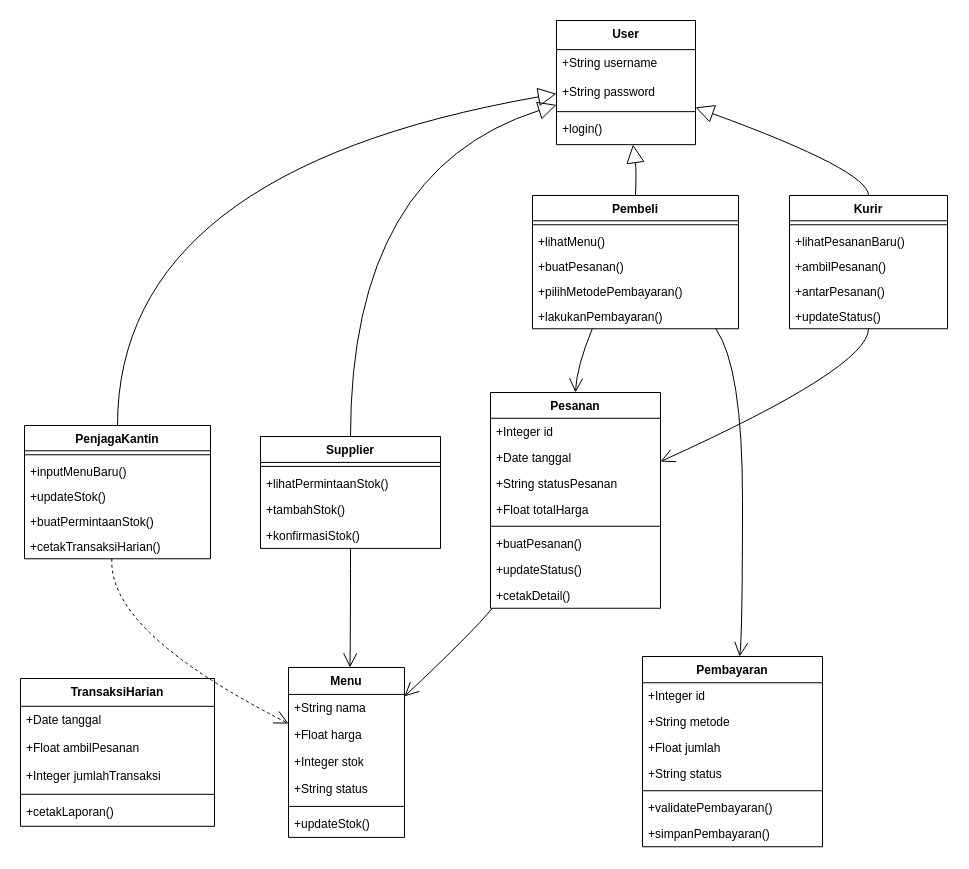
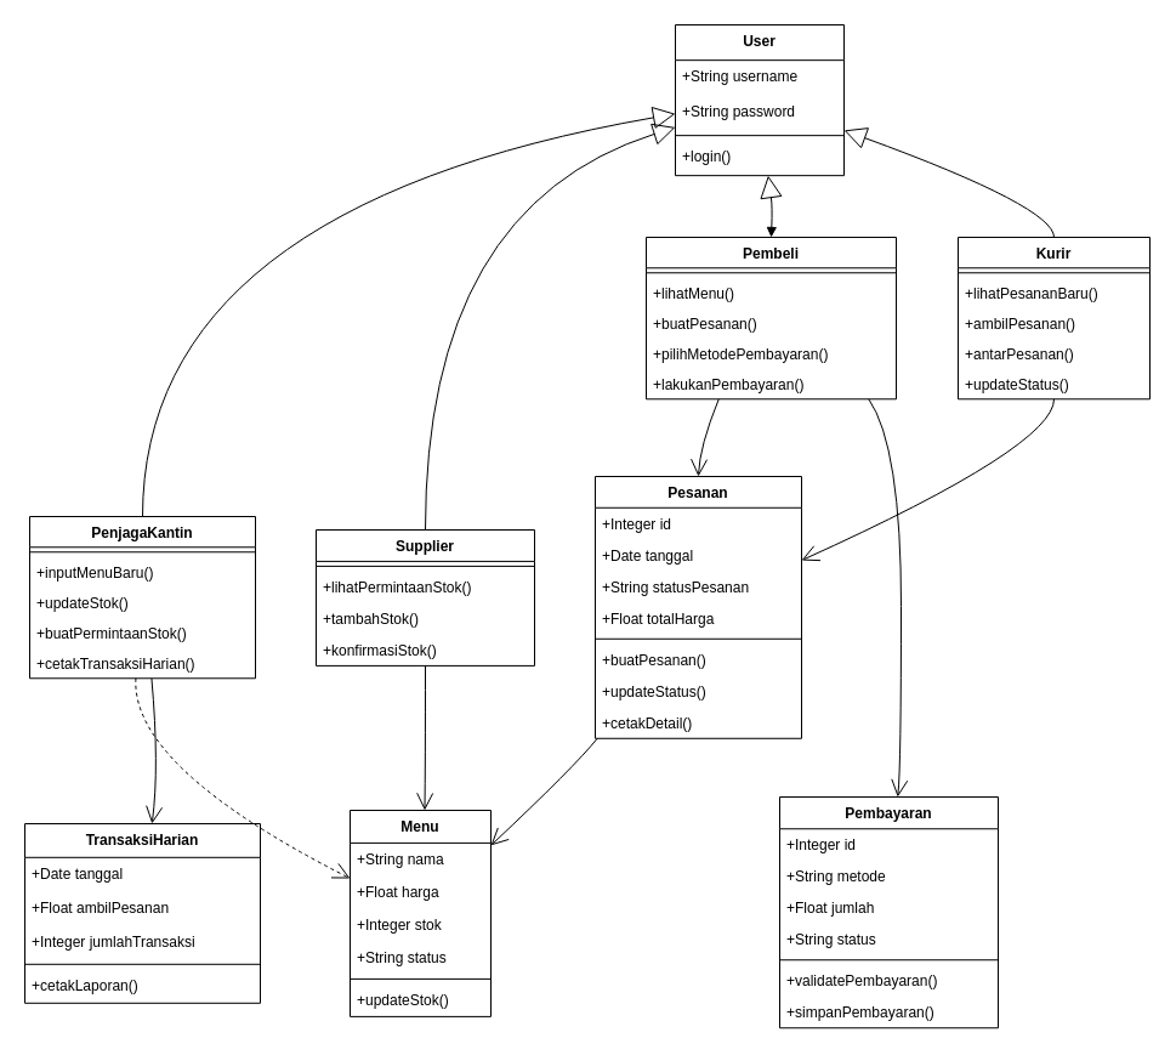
  <mxCell id="0" />
  <mxCell id="1" parent="0" />
  <mxCell id="2" value="User" style="swimlane;fontStyle=1;align=center;verticalAlign=top;childLayout=stackLayout;horizontal=1;startSize=29.15;horizontalStack=0;resizeParent=1;resizeParentMax=0;resizeLast=0;collapsible=0;marginBottom=0;" vertex="1" parent="1"><mxGeometry x="556" y="20" width="139" height="124.15" as="geometry" /></mxCell>
  <mxCell id="3" value="+String username" style="text;strokeColor=none;fillColor=none;align=left;verticalAlign=top;spacingLeft=4;spacingRight=4;overflow=hidden;rotatable=0;points=[[0,0.5],[1,0.5]];portConstraint=eastwest;" vertex="1" parent="2"><mxGeometry y="29.15" width="139" height="29" as="geometry" /></mxCell>
  <mxCell id="4" value="+String password" style="text;strokeColor=none;fillColor=none;align=left;verticalAlign=top;spacingLeft=4;spacingRight=4;overflow=hidden;rotatable=0;points=[[0,0.5],[1,0.5]];portConstraint=eastwest;" vertex="1" parent="2"><mxGeometry y="58.15" width="139" height="29" as="geometry" /></mxCell>
  <mxCell id="5" style="line;strokeWidth=1;fillColor=none;align=left;verticalAlign=middle;spacingTop=-1;spacingLeft=3;spacingRight=3;rotatable=0;labelPosition=right;points=[];portConstraint=eastwest;strokeColor=inherit;" vertex="1" parent="2"><mxGeometry y="87.15" width="139" height="8" as="geometry" /></mxCell>
  <mxCell id="6" value="+login()" style="text;strokeColor=none;fillColor=none;align=left;verticalAlign=top;spacingLeft=4;spacingRight=4;overflow=hidden;rotatable=0;points=[[0,0.5],[1,0.5]];portConstraint=eastwest;" vertex="1" parent="2"><mxGeometry y="95.15" width="139" height="29" as="geometry" /></mxCell>
  <mxCell id="7" value="PenjagaKantin" style="swimlane;fontStyle=1;align=center;verticalAlign=top;childLayout=stackLayout;horizontal=1;startSize=25.273;horizontalStack=0;resizeParent=1;resizeParentMax=0;resizeLast=0;collapsible=0;marginBottom=0;" vertex="1" parent="1"><mxGeometry x="24" y="425" width="186" height="133.273" as="geometry" /></mxCell>
  <mxCell id="8" style="line;strokeWidth=1;fillColor=none;align=left;verticalAlign=middle;spacingTop=-1;spacingLeft=3;spacingRight=3;rotatable=0;labelPosition=right;points=[];portConstraint=eastwest;strokeColor=inherit;" vertex="1" parent="7"><mxGeometry y="25.273" width="186" height="8" as="geometry" /></mxCell>
  <mxCell id="9" value="+inputMenuBaru()" style="text;strokeColor=none;fillColor=none;align=left;verticalAlign=top;spacingLeft=4;spacingRight=4;overflow=hidden;rotatable=0;points=[[0,0.5],[1,0.5]];portConstraint=eastwest;" vertex="1" parent="7"><mxGeometry y="33.273" width="186" height="25" as="geometry" /></mxCell>
  <mxCell id="10" value="+updateStok()" style="text;strokeColor=none;fillColor=none;align=left;verticalAlign=top;spacingLeft=4;spacingRight=4;overflow=hidden;rotatable=0;points=[[0,0.5],[1,0.5]];portConstraint=eastwest;" vertex="1" parent="7"><mxGeometry y="58.273" width="186" height="25" as="geometry" /></mxCell>
  <mxCell id="11" value="+buatPermintaanStok()" style="text;strokeColor=none;fillColor=none;align=left;verticalAlign=top;spacingLeft=4;spacingRight=4;overflow=hidden;rotatable=0;points=[[0,0.5],[1,0.5]];portConstraint=eastwest;" vertex="1" parent="7"><mxGeometry y="83.273" width="186" height="25" as="geometry" /></mxCell>
  <mxCell id="12" value="+cetakTransaksiHarian()" style="text;strokeColor=none;fillColor=none;align=left;verticalAlign=top;spacingLeft=4;spacingRight=4;overflow=hidden;rotatable=0;points=[[0,0.5],[1,0.5]];portConstraint=eastwest;" vertex="1" parent="7"><mxGeometry y="108.273" width="186" height="25" as="geometry" /></mxCell>
  <mxCell id="13" value="Supplier" style="swimlane;fontStyle=1;align=center;verticalAlign=top;childLayout=stackLayout;horizontal=1;startSize=25.911;horizontalStack=0;resizeParent=1;resizeParentMax=0;resizeLast=0;collapsible=0;marginBottom=0;" vertex="1" parent="1"><mxGeometry x="260" y="436" width="180" height="111.911" as="geometry" /></mxCell>
  <mxCell id="14" style="line;strokeWidth=1;fillColor=none;align=left;verticalAlign=middle;spacingTop=-1;spacingLeft=3;spacingRight=3;rotatable=0;labelPosition=right;points=[];portConstraint=eastwest;strokeColor=inherit;" vertex="1" parent="13"><mxGeometry y="25.911" width="180" height="8" as="geometry" /></mxCell>
  <mxCell id="15" value="+lihatPermintaanStok()" style="text;strokeColor=none;fillColor=none;align=left;verticalAlign=top;spacingLeft=4;spacingRight=4;overflow=hidden;rotatable=0;points=[[0,0.5],[1,0.5]];portConstraint=eastwest;" vertex="1" parent="13"><mxGeometry y="33.911" width="180" height="26" as="geometry" /></mxCell>
  <mxCell id="16" value="+tambahStok()" style="text;strokeColor=none;fillColor=none;align=left;verticalAlign=top;spacingLeft=4;spacingRight=4;overflow=hidden;rotatable=0;points=[[0,0.5],[1,0.5]];portConstraint=eastwest;" vertex="1" parent="13"><mxGeometry y="59.911" width="180" height="26" as="geometry" /></mxCell>
  <mxCell id="17" value="+konfirmasiStok()" style="text;strokeColor=none;fillColor=none;align=left;verticalAlign=top;spacingLeft=4;spacingRight=4;overflow=hidden;rotatable=0;points=[[0,0.5],[1,0.5]];portConstraint=eastwest;" vertex="1" parent="13"><mxGeometry y="85.911" width="180" height="26" as="geometry" /></mxCell>
  <mxCell id="18" value="Pembeli" style="swimlane;fontStyle=1;align=center;verticalAlign=top;childLayout=stackLayout;horizontal=1;startSize=25.273;horizontalStack=0;resizeParent=1;resizeParentMax=0;resizeLast=0;collapsible=0;marginBottom=0;" vertex="1" parent="1"><mxGeometry x="532" y="195" width="206" height="133.273" as="geometry" /></mxCell>
  <mxCell id="19" style="line;strokeWidth=1;fillColor=none;align=left;verticalAlign=middle;spacingTop=-1;spacingLeft=3;spacingRight=3;rotatable=0;labelPosition=right;points=[];portConstraint=eastwest;strokeColor=inherit;" vertex="1" parent="18"><mxGeometry y="25.273" width="206" height="8" as="geometry" /></mxCell>
  <mxCell id="20" value="+lihatMenu()" style="text;strokeColor=none;fillColor=none;align=left;verticalAlign=top;spacingLeft=4;spacingRight=4;overflow=hidden;rotatable=0;points=[[0,0.5],[1,0.5]];portConstraint=eastwest;" vertex="1" parent="18"><mxGeometry y="33.273" width="206" height="25" as="geometry" /></mxCell>
  <mxCell id="21" value="+buatPesanan()" style="text;strokeColor=none;fillColor=none;align=left;verticalAlign=top;spacingLeft=4;spacingRight=4;overflow=hidden;rotatable=0;points=[[0,0.5],[1,0.5]];portConstraint=eastwest;" vertex="1" parent="18"><mxGeometry y="58.273" width="206" height="25" as="geometry" /></mxCell>
  <mxCell id="22" value="+pilihMetodePembayaran()" style="text;strokeColor=none;fillColor=none;align=left;verticalAlign=top;spacingLeft=4;spacingRight=4;overflow=hidden;rotatable=0;points=[[0,0.5],[1,0.5]];portConstraint=eastwest;" vertex="1" parent="18"><mxGeometry y="83.273" width="206" height="25" as="geometry" /></mxCell>
  <mxCell id="23" value="+lakukanPembayaran()" style="text;strokeColor=none;fillColor=none;align=left;verticalAlign=top;spacingLeft=4;spacingRight=4;overflow=hidden;rotatable=0;points=[[0,0.5],[1,0.5]];portConstraint=eastwest;" vertex="1" parent="18"><mxGeometry y="108.273" width="206" height="25" as="geometry" /></mxCell>
  <mxCell id="24" value="Kurir" style="swimlane;fontStyle=1;align=center;verticalAlign=top;childLayout=stackLayout;horizontal=1;startSize=25.273;horizontalStack=0;resizeParent=1;resizeParentMax=0;resizeLast=0;collapsible=0;marginBottom=0;" vertex="1" parent="1"><mxGeometry x="789" y="195" width="158" height="133.273" as="geometry" /></mxCell>
  <mxCell id="25" style="line;strokeWidth=1;fillColor=none;align=left;verticalAlign=middle;spacingTop=-1;spacingLeft=3;spacingRight=3;rotatable=0;labelPosition=right;points=[];portConstraint=eastwest;strokeColor=inherit;" vertex="1" parent="24"><mxGeometry y="25.273" width="158" height="8" as="geometry" /></mxCell>
  <mxCell id="26" value="+lihatPesananBaru()" style="text;strokeColor=none;fillColor=none;align=left;verticalAlign=top;spacingLeft=4;spacingRight=4;overflow=hidden;rotatable=0;points=[[0,0.5],[1,0.5]];portConstraint=eastwest;" vertex="1" parent="24"><mxGeometry y="33.273" width="158" height="25" as="geometry" /></mxCell>
  <mxCell id="27" value="+ambilPesanan()" style="text;strokeColor=none;fillColor=none;align=left;verticalAlign=top;spacingLeft=4;spacingRight=4;overflow=hidden;rotatable=0;points=[[0,0.5],[1,0.5]];portConstraint=eastwest;" vertex="1" parent="24"><mxGeometry y="58.273" width="158" height="25" as="geometry" /></mxCell>
  <mxCell id="28" value="+antarPesanan()" style="text;strokeColor=none;fillColor=none;align=left;verticalAlign=top;spacingLeft=4;spacingRight=4;overflow=hidden;rotatable=0;points=[[0,0.5],[1,0.5]];portConstraint=eastwest;" vertex="1" parent="24"><mxGeometry y="83.273" width="158" height="25" as="geometry" /></mxCell>
  <mxCell id="29" value="+updateStatus()" style="text;strokeColor=none;fillColor=none;align=left;verticalAlign=top;spacingLeft=4;spacingRight=4;overflow=hidden;rotatable=0;points=[[0,0.5],[1,0.5]];portConstraint=eastwest;" vertex="1" parent="24"><mxGeometry y="108.273" width="158" height="25" as="geometry" /></mxCell>
  <mxCell id="30" value="Menu" style="swimlane;fontStyle=1;align=center;verticalAlign=top;childLayout=stackLayout;horizontal=1;startSize=26.9;horizontalStack=0;resizeParent=1;resizeParentMax=0;resizeLast=0;collapsible=0;marginBottom=0;" vertex="1" parent="1"><mxGeometry x="288" y="667" width="116" height="169.9" as="geometry" /></mxCell>
  <mxCell id="31" value="+String nama" style="text;strokeColor=none;fillColor=none;align=left;verticalAlign=top;spacingLeft=4;spacingRight=4;overflow=hidden;rotatable=0;points=[[0,0.5],[1,0.5]];portConstraint=eastwest;" vertex="1" parent="30"><mxGeometry y="26.9" width="116" height="27" as="geometry" /></mxCell>
  <mxCell id="32" value="+Float harga" style="text;strokeColor=none;fillColor=none;align=left;verticalAlign=top;spacingLeft=4;spacingRight=4;overflow=hidden;rotatable=0;points=[[0,0.5],[1,0.5]];portConstraint=eastwest;" vertex="1" parent="30"><mxGeometry y="53.9" width="116" height="27" as="geometry" /></mxCell>
  <mxCell id="33" value="+Integer stok" style="text;strokeColor=none;fillColor=none;align=left;verticalAlign=top;spacingLeft=4;spacingRight=4;overflow=hidden;rotatable=0;points=[[0,0.5],[1,0.5]];portConstraint=eastwest;" vertex="1" parent="30"><mxGeometry y="80.9" width="116" height="27" as="geometry" /></mxCell>
  <mxCell id="34" value="+String status" style="text;strokeColor=none;fillColor=none;align=left;verticalAlign=top;spacingLeft=4;spacingRight=4;overflow=hidden;rotatable=0;points=[[0,0.5],[1,0.5]];portConstraint=eastwest;" vertex="1" parent="30"><mxGeometry y="107.9" width="116" height="27" as="geometry" /></mxCell>
  <mxCell id="35" style="line;strokeWidth=1;fillColor=none;align=left;verticalAlign=middle;spacingTop=-1;spacingLeft=3;spacingRight=3;rotatable=0;labelPosition=right;points=[];portConstraint=eastwest;strokeColor=inherit;" vertex="1" parent="30"><mxGeometry y="134.9" width="116" height="8" as="geometry" /></mxCell>
  <mxCell id="36" value="+updateStok()" style="text;strokeColor=none;fillColor=none;align=left;verticalAlign=top;spacingLeft=4;spacingRight=4;overflow=hidden;rotatable=0;points=[[0,0.5],[1,0.5]];portConstraint=eastwest;" vertex="1" parent="30"><mxGeometry y="142.9" width="116" height="27" as="geometry" /></mxCell>
  <mxCell id="37" value="Pesanan" style="swimlane;fontStyle=1;align=center;verticalAlign=top;childLayout=stackLayout;horizontal=1;startSize=25.775;horizontalStack=0;resizeParent=1;resizeParentMax=0;resizeLast=0;collapsible=0;marginBottom=0;" vertex="1" parent="1"><mxGeometry x="490" y="392" width="170" height="215.775" as="geometry" /></mxCell>
  <mxCell id="38" value="+Integer id" style="text;strokeColor=none;fillColor=none;align=left;verticalAlign=top;spacingLeft=4;spacingRight=4;overflow=hidden;rotatable=0;points=[[0,0.5],[1,0.5]];portConstraint=eastwest;" vertex="1" parent="37"><mxGeometry y="25.775" width="170" height="26" as="geometry" /></mxCell>
  <mxCell id="39" value="+Date tanggal" style="text;strokeColor=none;fillColor=none;align=left;verticalAlign=top;spacingLeft=4;spacingRight=4;overflow=hidden;rotatable=0;points=[[0,0.5],[1,0.5]];portConstraint=eastwest;" vertex="1" parent="37"><mxGeometry y="51.775" width="170" height="26" as="geometry" /></mxCell>
  <mxCell id="40" value="+String statusPesanan" style="text;strokeColor=none;fillColor=none;align=left;verticalAlign=top;spacingLeft=4;spacingRight=4;overflow=hidden;rotatable=0;points=[[0,0.5],[1,0.5]];portConstraint=eastwest;" vertex="1" parent="37"><mxGeometry y="77.775" width="170" height="26" as="geometry" /></mxCell>
  <mxCell id="41" value="+Float totalHarga" style="text;strokeColor=none;fillColor=none;align=left;verticalAlign=top;spacingLeft=4;spacingRight=4;overflow=hidden;rotatable=0;points=[[0,0.5],[1,0.5]];portConstraint=eastwest;" vertex="1" parent="37"><mxGeometry y="103.775" width="170" height="26" as="geometry" /></mxCell>
  <mxCell id="42" style="line;strokeWidth=1;fillColor=none;align=left;verticalAlign=middle;spacingTop=-1;spacingLeft=3;spacingRight=3;rotatable=0;labelPosition=right;points=[];portConstraint=eastwest;strokeColor=inherit;" vertex="1" parent="37"><mxGeometry y="129.775" width="170" height="8" as="geometry" /></mxCell>
  <mxCell id="43" value="+buatPesanan()" style="text;strokeColor=none;fillColor=none;align=left;verticalAlign=top;spacingLeft=4;spacingRight=4;overflow=hidden;rotatable=0;points=[[0,0.5],[1,0.5]];portConstraint=eastwest;" vertex="1" parent="37"><mxGeometry y="137.775" width="170" height="26" as="geometry" /></mxCell>
  <mxCell id="44" value="+updateStatus()" style="text;strokeColor=none;fillColor=none;align=left;verticalAlign=top;spacingLeft=4;spacingRight=4;overflow=hidden;rotatable=0;points=[[0,0.5],[1,0.5]];portConstraint=eastwest;" vertex="1" parent="37"><mxGeometry y="163.775" width="170" height="26" as="geometry" /></mxCell>
  <mxCell id="45" value="+cetakDetail()" style="text;strokeColor=none;fillColor=none;align=left;verticalAlign=top;spacingLeft=4;spacingRight=4;overflow=hidden;rotatable=0;points=[[0,0.5],[1,0.5]];portConstraint=eastwest;" vertex="1" parent="37"><mxGeometry y="189.775" width="170" height="26" as="geometry" /></mxCell>
  <mxCell id="46" value="Pembayaran" style="swimlane;fontStyle=1;align=center;verticalAlign=top;childLayout=stackLayout;horizontal=1;startSize=26.257;horizontalStack=0;resizeParent=1;resizeParentMax=0;resizeLast=0;collapsible=0;marginBottom=0;" vertex="1" parent="1"><mxGeometry x="642" y="656" width="180" height="190.257" as="geometry" /></mxCell>
  <mxCell id="47" value="+Integer id" style="text;strokeColor=none;fillColor=none;align=left;verticalAlign=top;spacingLeft=4;spacingRight=4;overflow=hidden;rotatable=0;points=[[0,0.5],[1,0.5]];portConstraint=eastwest;" vertex="1" parent="46"><mxGeometry y="26.257" width="180" height="26" as="geometry" /></mxCell>
  <mxCell id="48" value="+String metode" style="text;strokeColor=none;fillColor=none;align=left;verticalAlign=top;spacingLeft=4;spacingRight=4;overflow=hidden;rotatable=0;points=[[0,0.5],[1,0.5]];portConstraint=eastwest;" vertex="1" parent="46"><mxGeometry y="52.257" width="180" height="26" as="geometry" /></mxCell>
  <mxCell id="49" value="+Float jumlah" style="text;strokeColor=none;fillColor=none;align=left;verticalAlign=top;spacingLeft=4;spacingRight=4;overflow=hidden;rotatable=0;points=[[0,0.5],[1,0.5]];portConstraint=eastwest;" vertex="1" parent="46"><mxGeometry y="78.257" width="180" height="26" as="geometry" /></mxCell>
  <mxCell id="50" value="+String status" style="text;strokeColor=none;fillColor=none;align=left;verticalAlign=top;spacingLeft=4;spacingRight=4;overflow=hidden;rotatable=0;points=[[0,0.5],[1,0.5]];portConstraint=eastwest;" vertex="1" parent="46"><mxGeometry y="104.257" width="180" height="26" as="geometry" /></mxCell>
  <mxCell id="51" style="line;strokeWidth=1;fillColor=none;align=left;verticalAlign=middle;spacingTop=-1;spacingLeft=3;spacingRight=3;rotatable=0;labelPosition=right;points=[];portConstraint=eastwest;strokeColor=inherit;" vertex="1" parent="46"><mxGeometry y="130.257" width="180" height="8" as="geometry" /></mxCell>
  <mxCell id="52" value="+validatePembayaran()" style="text;strokeColor=none;fillColor=none;align=left;verticalAlign=top;spacingLeft=4;spacingRight=4;overflow=hidden;rotatable=0;points=[[0,0.5],[1,0.5]];portConstraint=eastwest;" vertex="1" parent="46"><mxGeometry y="138.257" width="180" height="26" as="geometry" /></mxCell>
  <mxCell id="53" value="+simpanPembayaran()" style="text;strokeColor=none;fillColor=none;align=left;verticalAlign=top;spacingLeft=4;spacingRight=4;overflow=hidden;rotatable=0;points=[[0,0.5],[1,0.5]];portConstraint=eastwest;" vertex="1" parent="46"><mxGeometry y="164.257" width="180" height="26" as="geometry" /></mxCell>
  <mxCell id="54" value="TransaksiHarian" style="swimlane;fontStyle=1;align=center;verticalAlign=top;childLayout=stackLayout;horizontal=1;startSize=27.8;horizontalStack=0;resizeParent=1;resizeParentMax=0;resizeLast=0;collapsible=0;marginBottom=0;" vertex="1" parent="1"><mxGeometry x="20" y="678" width="194" height="147.8" as="geometry" /></mxCell>
  <mxCell id="55" value="+Date tanggal" style="text;strokeColor=none;fillColor=none;align=left;verticalAlign=top;spacingLeft=4;spacingRight=4;overflow=hidden;rotatable=0;points=[[0,0.5],[1,0.5]];portConstraint=eastwest;" vertex="1" parent="54"><mxGeometry y="27.8" width="194" height="28" as="geometry" /></mxCell>
  <mxCell id="56" value="+Float ambilPesanan" style="text;strokeColor=none;fillColor=none;align=left;verticalAlign=top;spacingLeft=4;spacingRight=4;overflow=hidden;rotatable=0;points=[[0,0.5],[1,0.5]];portConstraint=eastwest;" vertex="1" parent="54"><mxGeometry y="55.8" width="194" height="28" as="geometry" /></mxCell>
  <mxCell id="57" value="+Integer jumlahTransaksi" style="text;strokeColor=none;fillColor=none;align=left;verticalAlign=top;spacingLeft=4;spacingRight=4;overflow=hidden;rotatable=0;points=[[0,0.5],[1,0.5]];portConstraint=eastwest;" vertex="1" parent="54"><mxGeometry y="83.8" width="194" height="28" as="geometry" /></mxCell>
  <mxCell id="58" style="line;strokeWidth=1;fillColor=none;align=left;verticalAlign=middle;spacingTop=-1;spacingLeft=3;spacingRight=3;rotatable=0;labelPosition=right;points=[];portConstraint=eastwest;strokeColor=inherit;" vertex="1" parent="54"><mxGeometry y="111.8" width="194" height="8" as="geometry" /></mxCell>
  <mxCell id="59" value="+cetakLaporan()" style="text;strokeColor=none;fillColor=none;align=left;verticalAlign=top;spacingLeft=4;spacingRight=4;overflow=hidden;rotatable=0;points=[[0,0.5],[1,0.5]];portConstraint=eastwest;" vertex="1" parent="54"><mxGeometry y="119.8" width="194" height="28" as="geometry" /></mxCell>
  <mxCell id="60" value="" style="curved=1;startArrow=block;startSize=16;startFill=0;endArrow=none;exitX=0;exitY=0.59;entryX=0.5;entryY=0;rounded=0;" edge="1" parent="1" source="2" target="7"><mxGeometry relative="1" as="geometry"><Array as="points"><mxPoint x="117" y="170" /></Array></mxGeometry></mxCell>
  <mxCell id="61" value="" style="curved=1;startArrow=block;startSize=16;startFill=0;endArrow=none;exitX=0;exitY=0.68;entryX=0.5;entryY=0;rounded=0;" edge="1" parent="1" source="2" target="13"><mxGeometry relative="1" as="geometry"><Array as="points"><mxPoint x="350" y="170" /></Array></mxGeometry></mxCell>
- <mxCell id="62" value="" style="curved=1;startArrow=block;startSize=16;startFill=0;endArrow=none;exitX=0.55;exitY=1;entryX=0.5;entryY=0;rounded=0;" edge="1" parent="1" source="2" target="18"><mxGeometry relative="1" as="geometry"><Array as="points"><mxPoint x="636" y="170" /></Array></mxGeometry></mxCell>
+ <mxCell id="62" value="" style="curved=1;startArrow=block;startSize=16;startFill=0;endArrow=block;exitX=0.55;exitY=1;entryX=0.5;entryY=0;rounded=0;" edge="1" parent="1" source="2" target="18"><mxGeometry relative="1" as="geometry"><Array as="points"><mxPoint x="636" y="170" /></Array></mxGeometry></mxCell>
  <mxCell id="63" value="" style="curved=1;startArrow=block;startSize=16;startFill=0;endArrow=none;exitX=1;exitY=0.7;entryX=0.5;entryY=0;rounded=0;" edge="1" parent="1" source="2" target="24"><mxGeometry relative="1" as="geometry"><Array as="points"><mxPoint x="868" y="170" /></Array></mxGeometry></mxCell>
  <mxCell id="64" value="" style="curved=1;startArrow=none;endArrow=open;endSize=12;exitX=0.47;exitY=1;entryX=0;entryY=0.33;rounded=0;dashed=1;" edge="1" parent="1" source="7" target="30"><mxGeometry relative="1" as="geometry"><Array as="points"><mxPoint x="107" y="631" /></Array></mxGeometry></mxCell>
+ <mxCell id="65" value="" style="curved=1;startArrow=none;endArrow=open;endSize=12;exitX=0.54;exitY=1;entryX=0.54;entryY=0;rounded=0;" edge="1" parent="1" source="7" target="54"><mxGeometry relative="1" as="geometry"><Array as="points"><mxPoint x="131" y="631" /></Array></mxGeometry></mxCell>
  <mxCell id="66" value="" style="curved=1;startArrow=none;endArrow=open;endSize=12;exitX=0.5;exitY=1;entryX=0.53;entryY=0;rounded=0;" edge="1" parent="1" source="13" target="30"><mxGeometry relative="1" as="geometry"><Array as="points"><mxPoint x="350" y="631" /></Array></mxGeometry></mxCell>
  <mxCell id="67" value="" style="curved=1;startArrow=none;endArrow=open;endSize=12;exitX=0.29;exitY=1;entryX=0.5;entryY=0;rounded=0;" edge="1" parent="1" source="18" target="37"><mxGeometry relative="1" as="geometry"><Array as="points"><mxPoint x="576" y="367" /></Array></mxGeometry></mxCell>
  <mxCell id="68" value="" style="curved=1;startArrow=none;endArrow=open;endSize=12;exitX=0.89;exitY=1;entryX=0.54;entryY=0;rounded=0;" edge="1" parent="1" source="18" target="46"><mxGeometry relative="1" as="geometry"><Array as="points"><mxPoint x="742" y="367" /><mxPoint x="742" y="631" /></Array></mxGeometry></mxCell>
  <mxCell id="69" value="" style="curved=1;startArrow=none;endArrow=open;endSize=12;exitX=0.5;exitY=1;entryX=1;entryY=0.32;rounded=0;" edge="1" parent="1" source="24" target="37"><mxGeometry relative="1" as="geometry"><Array as="points"><mxPoint x="868" y="367" /></Array></mxGeometry></mxCell>
  <mxCell id="70" value="" style="curved=1;startArrow=none;endArrow=open;endSize=12;exitX=0.01;exitY=1;entryX=1;entryY=0.17;rounded=0;" edge="1" parent="1" source="37" target="30"><mxGeometry relative="1" as="geometry"><Array as="points"><mxPoint x="473" y="631" /></Array></mxGeometry></mxCell>
